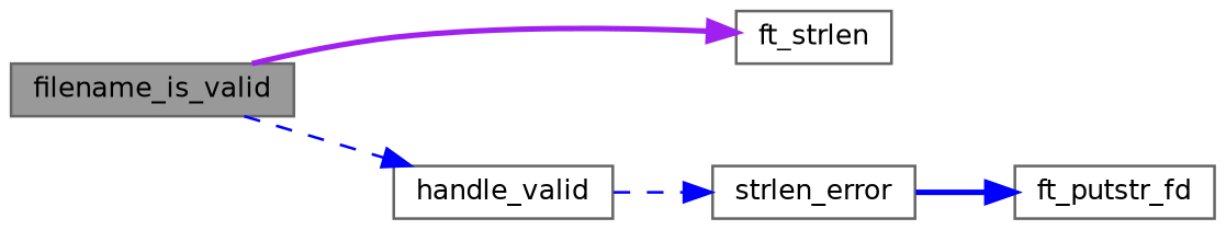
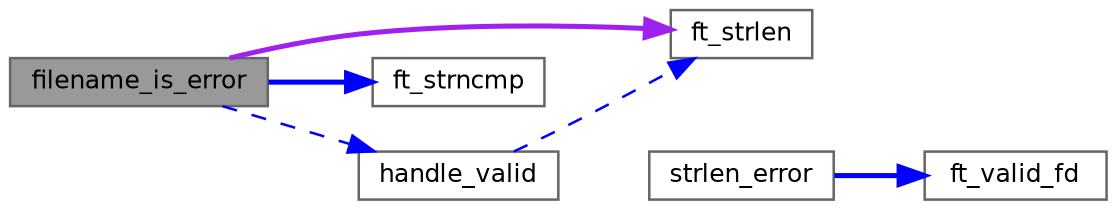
  digraph {
    rankdir=LR
    node [color=grey40 fillcolor=white fontname=Helvetica fontsize=10 shape=box style=filled]
    edge [color=blue fontname=Helvetica fontsize=10 labelfontname=Helvetica labelfontsize=10 style=bold]
-   n1 [color=gray40 fillcolor=grey60 fontcolor=black height=0.2 label=filename_is_valid width=0.4]
+   n1 [color=gray40 fillcolor=grey60 fontcolor=black height=0.2 label=filename_is_error width=0.4]
    n2 [height=0.2 label=ft_strlen width=0.4]
+   n3 [height=0.2 label=ft_strncmp width=0.4]
    n4 [height=0.2 label=handle_valid width=0.4]
    n5 [height=0.2 label=strlen_error width=0.4]
-   n6 [height=0.2 label=ft_putstr_fd width=0.4]
+   n6 [height=0.2 label=ft_valid_fd width=0.4]
    n1 -> n2 [color=purple]
+   n1 -> n3
    n1 -> n4 [style=dashed]
-   n4 -> n5 [style=dashed]
+   n4 -> n2 [style=dashed]
    n5 -> n6
  }
